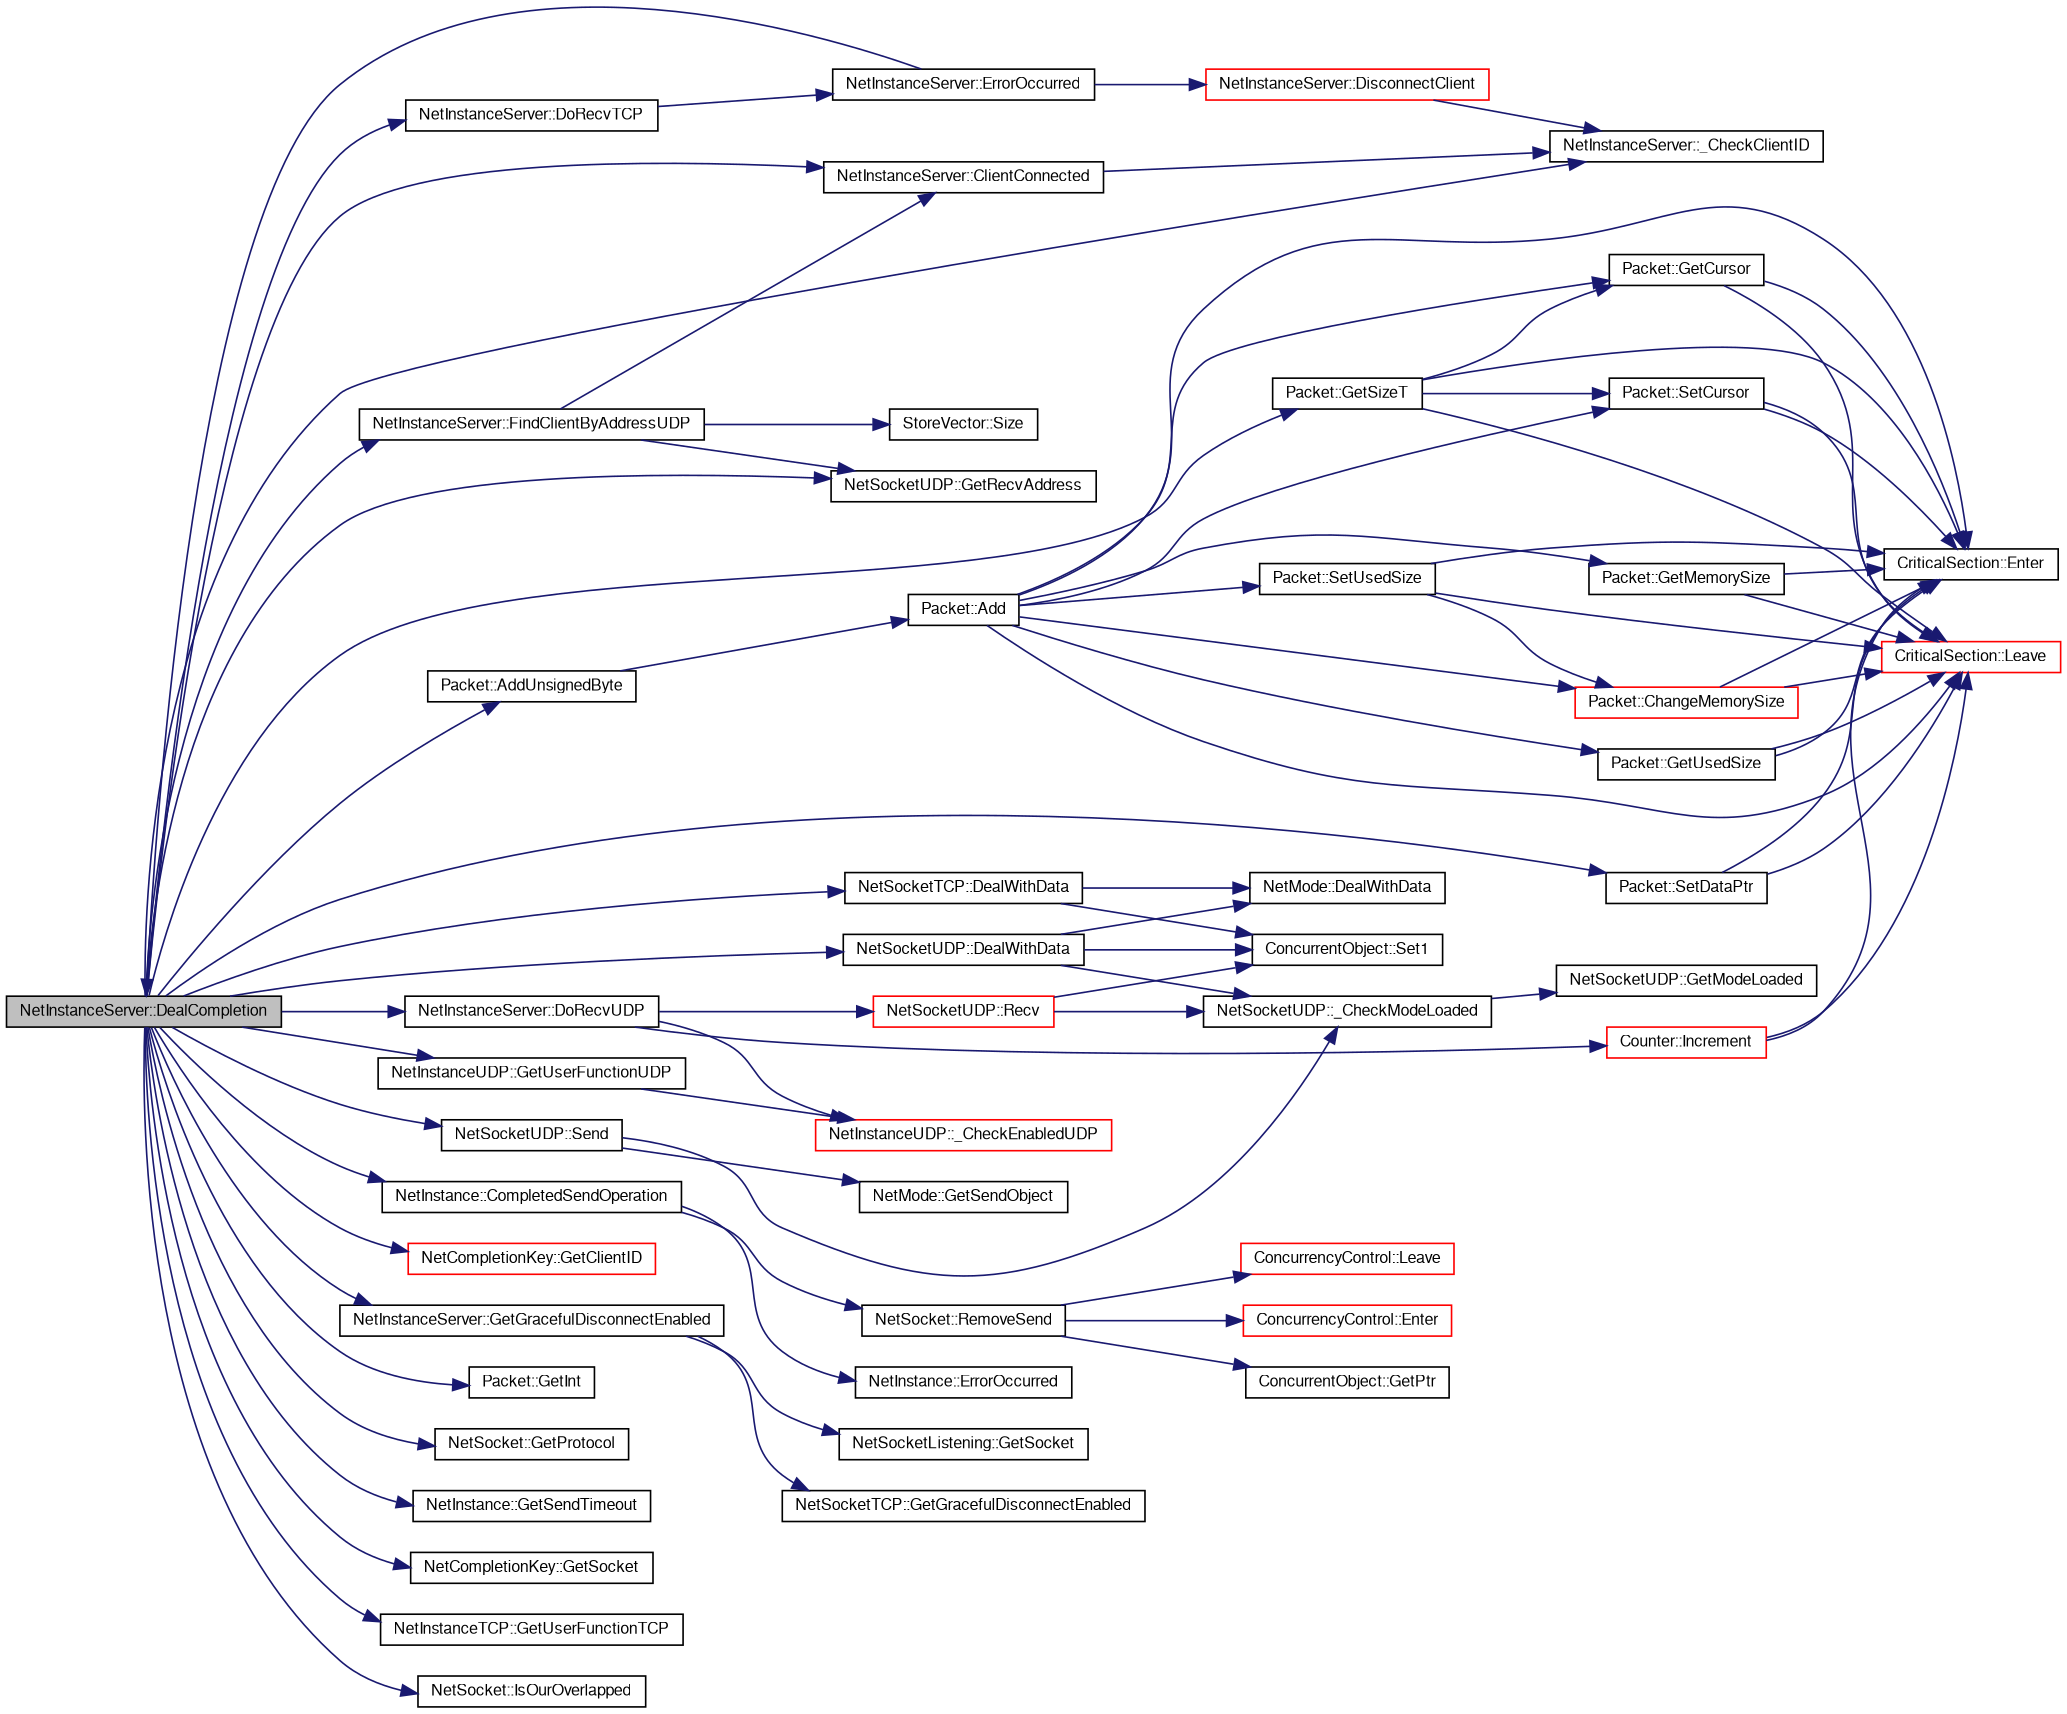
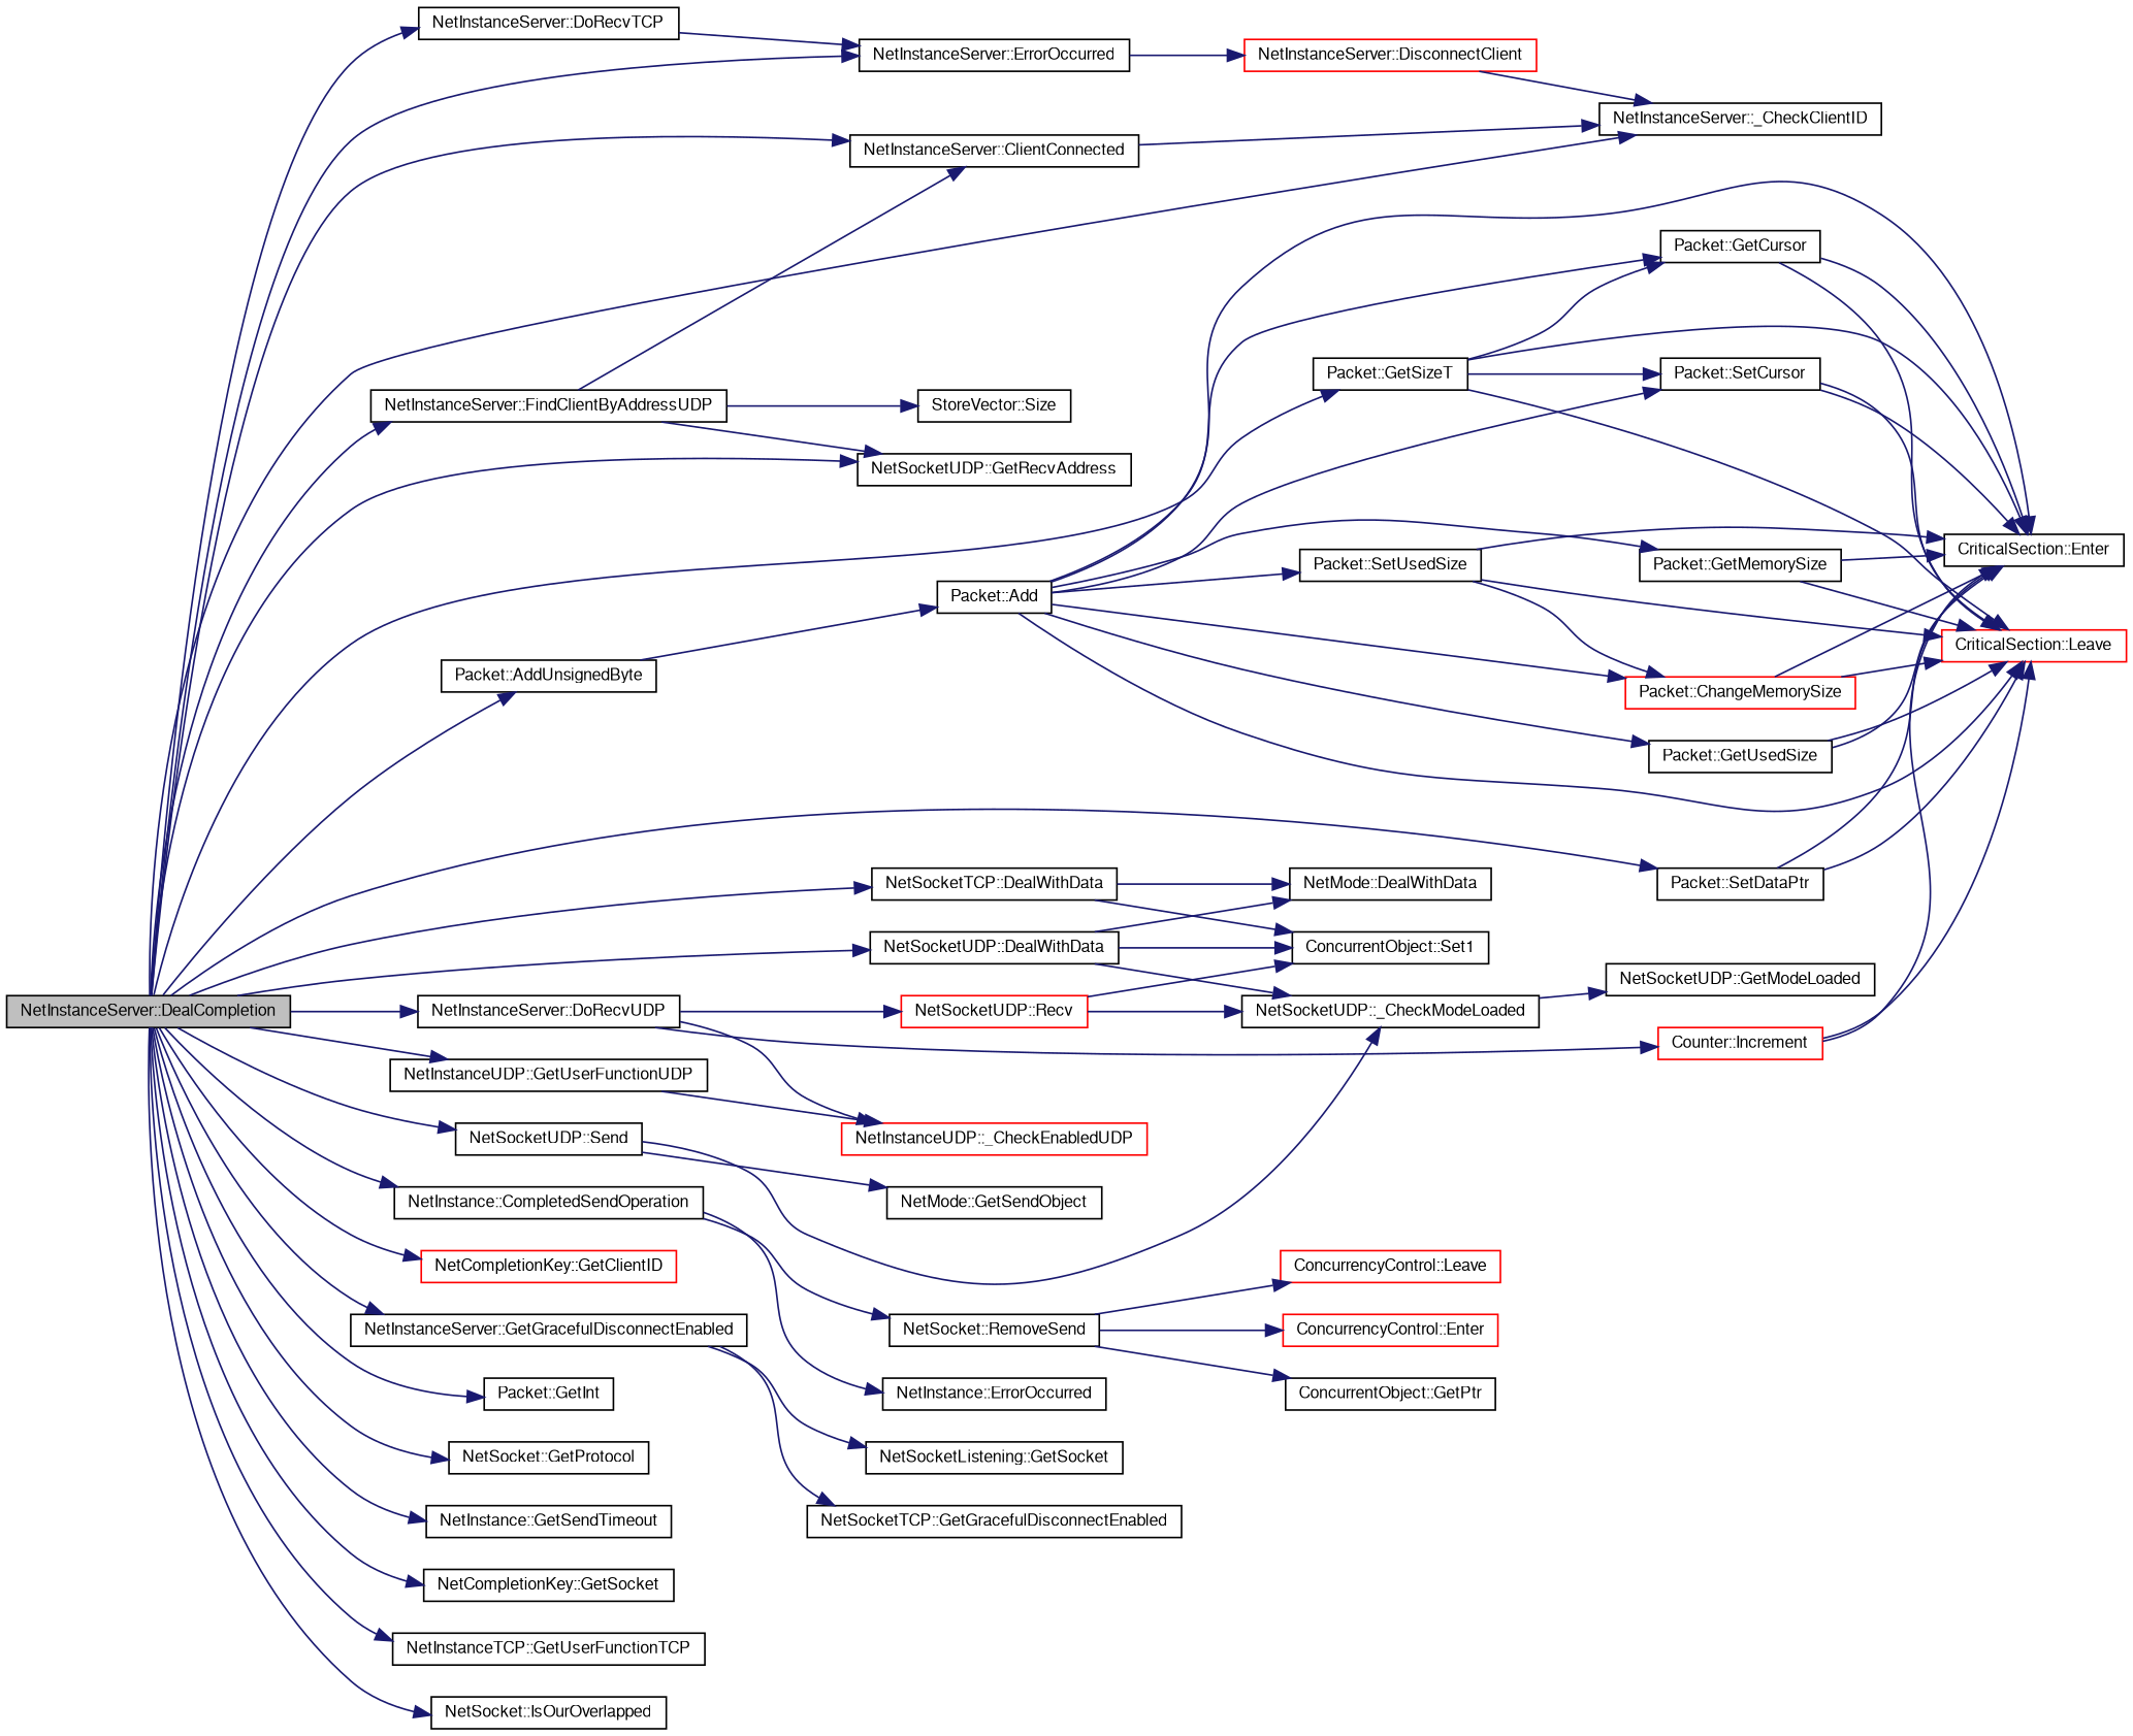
  digraph {
    rankdir=LR
    node [color=black fillcolor=white fontname=FreeSans fontsize=10 shape=record style=filled]
    edge [color=midnightblue fontname=FreeSans fontsize=10 labelfontname=FreeSans labelfontsize=10 style=solid]
    n1 [fillcolor=grey75 fontcolor=black height=0.2 label="NetInstanceServer::DealCompletion" width=0.4]
    n2 [height=0.2 label="NetInstanceServer::_CheckClientID" width=0.4]
    n3 [height=0.2 label="Packet::AddUnsignedByte" width=0.4]
    n4 [height=0.2 label="NetInstanceServer::ClientConnected" width=0.4]
    n5 [height=0.2 label="NetInstance::CompletedSendOperation" width=0.4]
    n6 [height=0.2 label="NetSocketTCP::DealWithData" width=0.4]
    n7 [height=0.2 label="NetSocketUDP::DealWithData" width=0.4]
    n8 [height=0.2 label="NetInstanceServer::DoRecvTCP" width=0.4]
    n9 [height=0.2 label="NetInstanceServer::ErrorOccurred" width=0.4]
    n10 [height=0.2 label="NetInstanceServer::DoRecvUDP" width=0.4]
    n11 [height=0.2 label="NetInstanceServer::FindClientByAddressUDP" width=0.4]
    n12 [height=0.2 label="NetSocketUDP::GetRecvAddress" width=0.4]
    n13 [color=red height=0.2 label="NetCompletionKey::GetClientID" width=0.4]
    n14 [height=0.2 label="NetInstanceServer::GetGracefulDisconnectEnabled" width=0.4]
    n15 [height=0.2 label="Packet::GetInt" width=0.4]
    n16 [height=0.2 label="NetSocket::GetProtocol" width=0.4]
    n17 [height=0.2 label="NetInstance::GetSendTimeout" width=0.4]
    n18 [height=0.2 label="Packet::GetSizeT" width=0.4]
    n19 [height=0.2 label="NetCompletionKey::GetSocket" width=0.4]
    n20 [height=0.2 label="NetInstanceTCP::GetUserFunctionTCP" width=0.4]
    n21 [height=0.2 label="NetInstanceUDP::GetUserFunctionUDP" width=0.4]
    n22 [height=0.2 label="NetSocket::IsOurOverlapped" width=0.4]
    n23 [height=0.2 label="NetSocketUDP::Send" width=0.4]
    n24 [height=0.2 label="Packet::SetDataPtr" width=0.4]
    n25 [height=0.2 label="Packet::Add" width=0.4]
    n26 [height=0.2 label="NetInstance::ErrorOccurred" width=0.4]
    n27 [height=0.2 label="NetSocket::RemoveSend" width=0.4]
    n28 [height=0.2 label="NetMode::DealWithData" width=0.4]
    n29 [height=0.2 label="ConcurrentObject::Set1" width=0.4]
    n30 [height=0.2 label="NetSocketUDP::_CheckModeLoaded" width=0.4]
    n31 [color=red height=0.2 label="NetInstanceServer::DisconnectClient" width=0.4]
    n32 [color=red height=0.2 label="NetInstanceUDP::_CheckEnabledUDP" width=0.4]
    n33 [color=red height=0.2 label="Counter::Increment" width=0.4]
    n34 [color=red height=0.2 label="NetSocketUDP::Recv" width=0.4]
    n35 [height=0.2 label="StoreVector::Size" width=0.4]
    n36 [height=0.2 label="NetSocketTCP::GetGracefulDisconnectEnabled" width=0.4]
    n37 [height=0.2 label="NetSocketListening::GetSocket" width=0.4]
    n38 [height=0.2 label="CriticalSection::Enter" width=0.4]
    n39 [color=red height=0.2 label="CriticalSection::Leave" width=0.4]
    n40 [height=0.2 label="Packet::GetCursor" width=0.4]
    n41 [height=0.2 label="Packet::SetCursor" width=0.4]
    n42 [height=0.2 label="NetMode::GetSendObject" width=0.4]
    n43 [color=red height=0.2 label="Packet::ChangeMemorySize" width=0.4]
    n44 [height=0.2 label="Packet::GetMemorySize" width=0.4]
    n45 [height=0.2 label="Packet::GetUsedSize" width=0.4]
    n46 [height=0.2 label="Packet::SetUsedSize" width=0.4]
    n47 [color=red height=0.2 label="ConcurrencyControl::Enter" width=0.4]
    n48 [height=0.2 label="ConcurrentObject::GetPtr" width=0.4]
    n49 [color=red height=0.2 label="ConcurrencyControl::Leave" width=0.4]
    n50 [height=0.2 label="NetSocketUDP::GetModeLoaded" width=0.4]
    n1 -> n2
    n1 -> n3
    n1 -> n4
    n1 -> n5
    n1 -> n6
    n1 -> n7
    n1 -> n8
-   n9 -> n1
+   n1 -> n9
    n1 -> n10
    n1 -> n11
    n1 -> n12
    n1 -> n13
    n1 -> n14
    n1 -> n15
    n1 -> n16
    n1 -> n17
    n1 -> n18
    n1 -> n19
    n1 -> n20
    n1 -> n21
    n1 -> n22
    n1 -> n23
    n1 -> n24
    n3 -> n25
    n4 -> n2
    n5 -> n26
    n5 -> n27
    n6 -> n28
    n6 -> n29
    n7 -> n28
    n7 -> n29
    n7 -> n30
    n8 -> n9
    n9 -> n31
    n10 -> n32
    n10 -> n33
    n10 -> n34
    n11 -> n4
    n11 -> n12
    n11 -> n35
    n14 -> n36
    n14 -> n37
    n18 -> n38
    n18 -> n39
    n18 -> n40
    n18 -> n41
    n21 -> n32
    n23 -> n30
    n23 -> n42
    n24 -> n38
    n24 -> n39
    n25 -> n38
    n25 -> n39
    n25 -> n40
    n25 -> n41
    n25 -> n43
    n25 -> n44
    n25 -> n45
    n25 -> n46
    n27 -> n47
    n27 -> n48
    n27 -> n49
    n30 -> n50
    n31 -> n2
    n33 -> n38
    n33 -> n39
    n34 -> n29
    n34 -> n30
    n40 -> n38
    n40 -> n39
    n41 -> n38
    n41 -> n39
    n43 -> n38
    n43 -> n39
    n44 -> n38
    n44 -> n39
    n45 -> n38
    n45 -> n39
    n46 -> n38
    n46 -> n39
    n46 -> n43
  }
